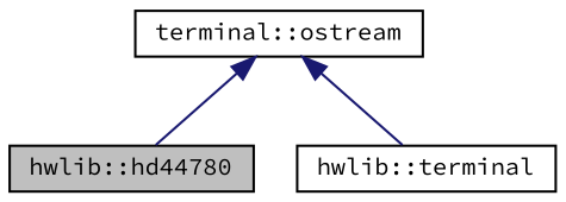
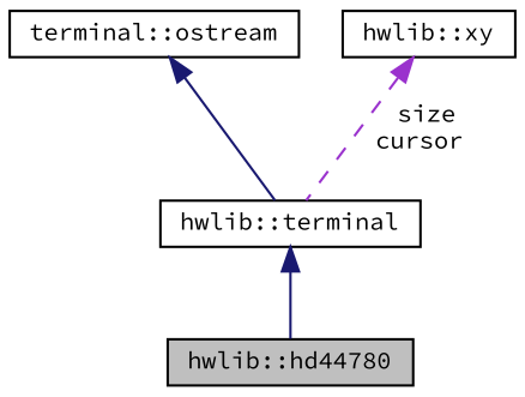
  digraph {
    fontname="Source Code Pro"
    node [color=black fillcolor=white fontname="Source Code Pro" fontsize=10 shape=record style=filled]
    edge [color=midnightblue dir=back fontname="Source Code Pro" fontsize=10 labelfontname=Helvetica labelfontsize=10 style=solid]
    n1 [fillcolor=grey75 fontcolor=black height=0.2 label="hwlib::hd44780" width=0.4]
    n2 [height=0.2 label="hwlib::terminal" width=0.4]
    n3 [height=0.2 label="terminal::ostream" width=0.4]
-   n3 -> n1
+   n4 [height=0.2 label="hwlib::xy" width=0.4]
+   n2 -> n1
    n3 -> n2
+   n4 -> n2 [color=darkorchid3 label=" size\ncursor" style=dashed]
  }
